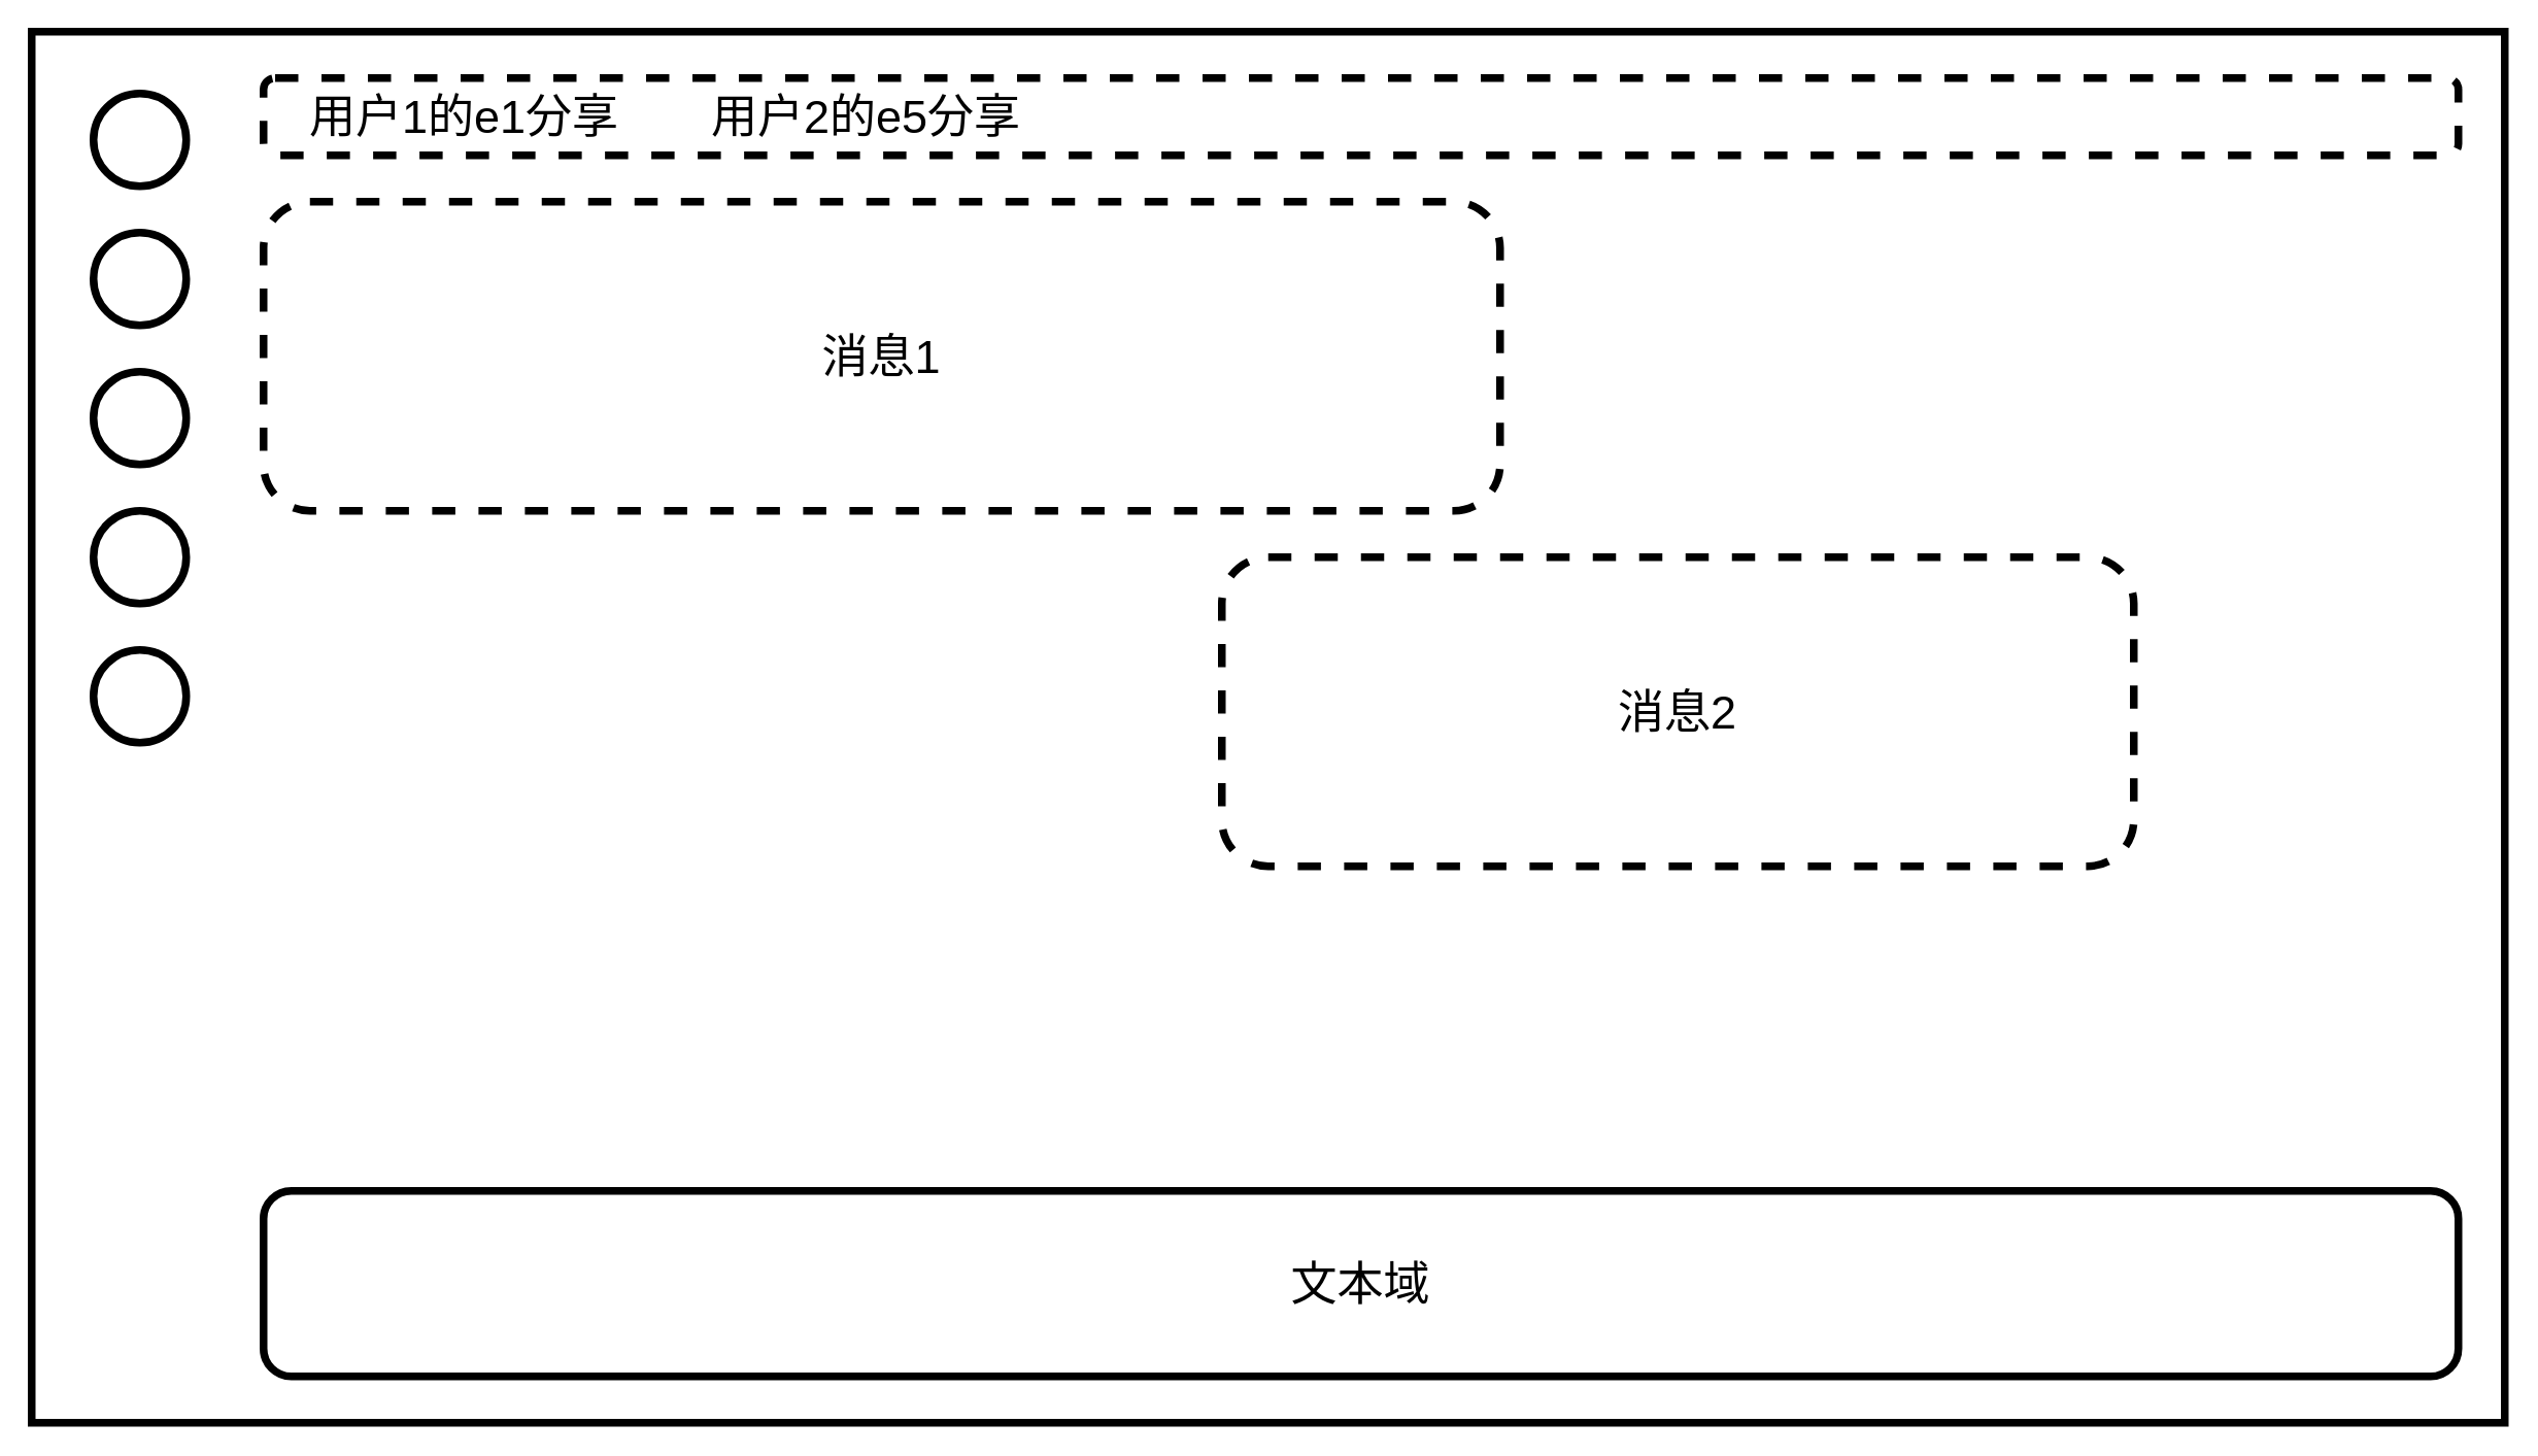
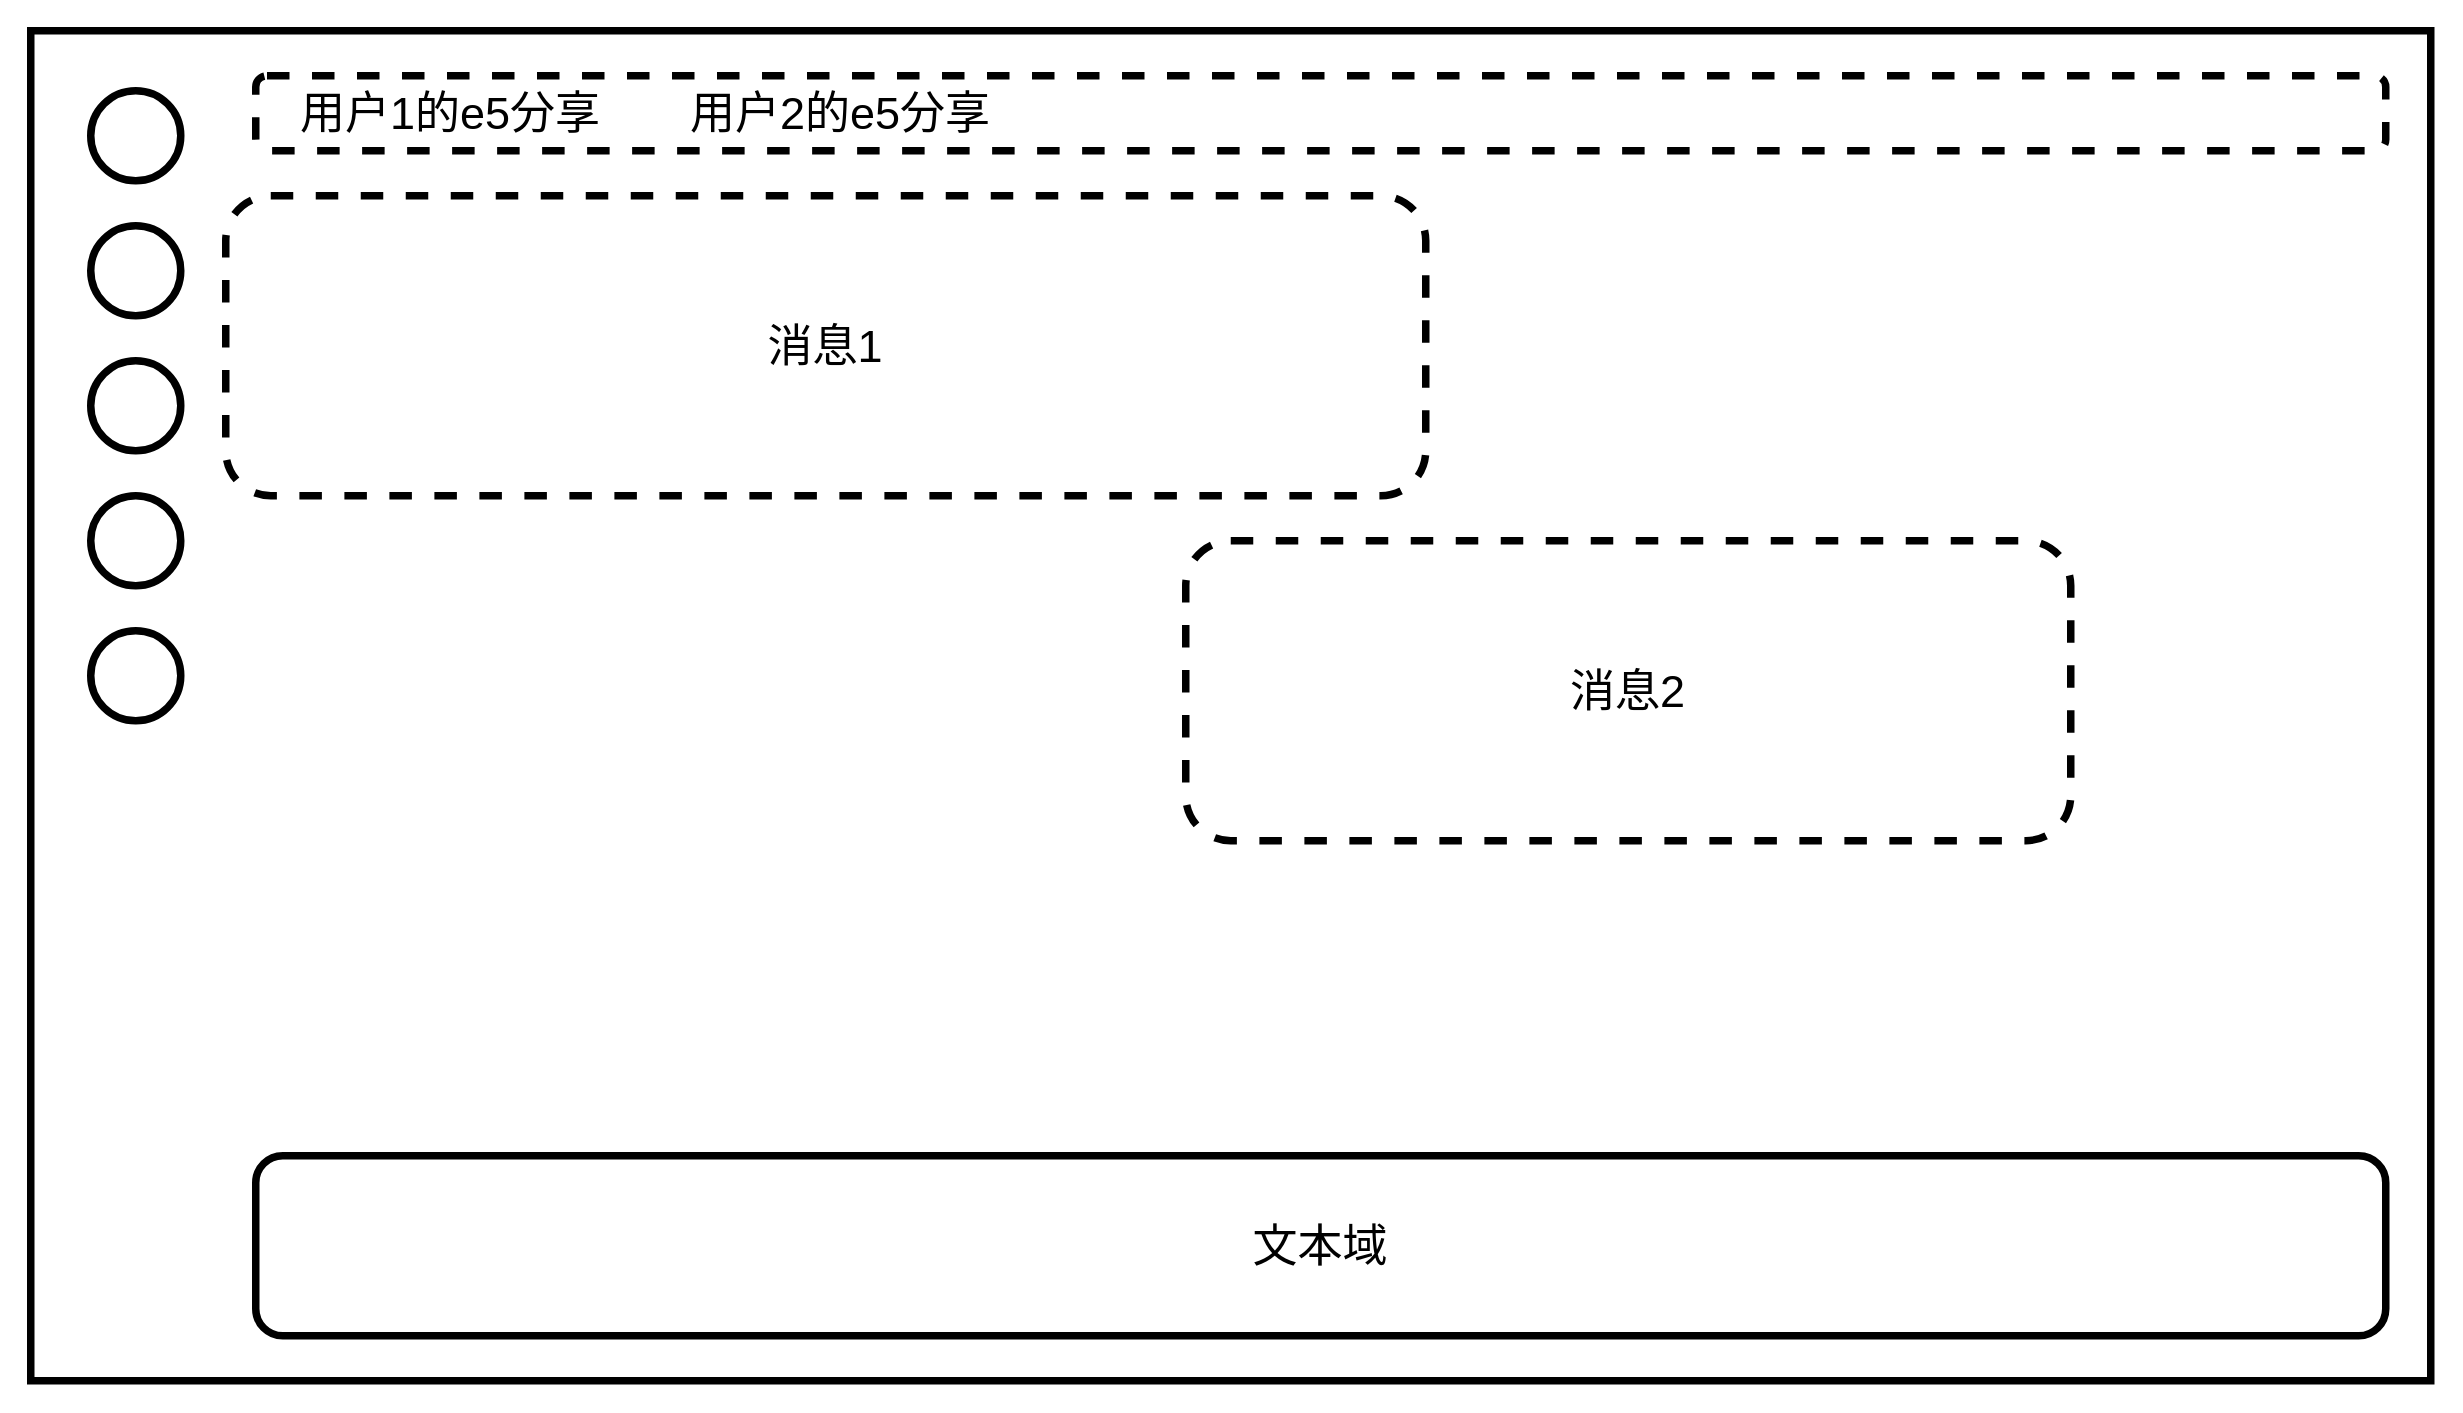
  <mxCell id="0" />
  <mxCell id="1" parent="0" />
  <mxCell id="2" value="" style="rounded=0;whiteSpace=wrap;html=1;strokeColor=default;strokeWidth=5;fontFamily=Helvetica;fontSize=12;fontColor=default;fillColor=default;align=left;" parent="1" vertex="1"><mxGeometry x="20" y="20" width="1600" height="900" as="geometry" /></mxCell>
  <mxCell id="3" value="" style="ellipse;whiteSpace=wrap;html=1;aspect=fixed;rounded=1;strokeColor=default;strokeWidth=5;fontFamily=Helvetica;fontSize=30;fontColor=default;fillColor=default;" parent="1" vertex="1"><mxGeometry x="60" y="60" width="60" height="60" as="geometry" /></mxCell>
  <mxCell id="4" value="" style="ellipse;whiteSpace=wrap;html=1;aspect=fixed;rounded=1;strokeColor=default;strokeWidth=5;fontFamily=Helvetica;fontSize=30;fontColor=default;fillColor=default;" parent="1" vertex="1"><mxGeometry x="60" y="150" width="60" height="60" as="geometry" /></mxCell>
  <mxCell id="5" value="" style="ellipse;whiteSpace=wrap;html=1;aspect=fixed;rounded=1;strokeColor=default;strokeWidth=5;fontFamily=Helvetica;fontSize=30;fontColor=default;fillColor=default;" parent="1" vertex="1"><mxGeometry x="60" y="240" width="60" height="60" as="geometry" /></mxCell>
  <mxCell id="6" value="" style="ellipse;whiteSpace=wrap;html=1;aspect=fixed;rounded=1;strokeColor=default;strokeWidth=5;fontFamily=Helvetica;fontSize=30;fontColor=default;fillColor=default;" parent="1" vertex="1"><mxGeometry x="60" y="330" width="60" height="60" as="geometry" /></mxCell>
  <mxCell id="7" value="" style="ellipse;whiteSpace=wrap;html=1;aspect=fixed;rounded=1;strokeColor=default;strokeWidth=5;fontFamily=Helvetica;fontSize=30;fontColor=default;fillColor=default;" parent="1" vertex="1"><mxGeometry x="60" y="420" width="60" height="60" as="geometry" /></mxCell>
  <mxCell id="8" value="" style="rounded=1;whiteSpace=wrap;html=1;fontSize=30;strokeWidth=5;dashed=1;" vertex="1" parent="1"><mxGeometry x="170" y="50" width="1420" height="50" as="geometry" /></mxCell>
- <mxCell id="9" value="&lt;font style=&quot;font-size: 30px;&quot;&gt;用户1的e1分享&lt;/font&gt;" style="text;html=1;strokeColor=none;fillColor=none;align=center;verticalAlign=middle;whiteSpace=wrap;rounded=0;" vertex="1" parent="1"><mxGeometry x="180" y="60" width="240" height="30" as="geometry" /></mxCell>
+ <mxCell id="9" value="&lt;font style=&quot;font-size: 30px;&quot;&gt;用户1的e5分享&lt;/font&gt;" style="text;html=1;strokeColor=none;fillColor=none;align=center;verticalAlign=middle;whiteSpace=wrap;rounded=0;" vertex="1" parent="1"><mxGeometry x="180" y="60" width="240" height="30" as="geometry" /></mxCell>
  <mxCell id="10" style="edgeStyle=orthogonalEdgeStyle;rounded=0;orthogonalLoop=1;jettySize=auto;html=1;exitX=0.5;exitY=1;exitDx=0;exitDy=0;fontSize=30;" edge="1" parent="1" source="8" target="8"><mxGeometry relative="1" as="geometry" /></mxCell>
  <mxCell id="11" value="&lt;font style=&quot;font-size: 30px;&quot;&gt;用户2的e5分享&lt;/font&gt;" style="text;html=1;strokeColor=none;fillColor=none;align=center;verticalAlign=middle;whiteSpace=wrap;rounded=0;" vertex="1" parent="1"><mxGeometry x="440" y="60" width="240" height="30" as="geometry" /></mxCell>
  <mxCell id="12" value="文本域" style="rounded=1;whiteSpace=wrap;html=1;fontSize=30;strokeWidth=5;dashed=0;" vertex="1" parent="1"><mxGeometry x="170" y="770" width="1420" height="120" as="geometry" /></mxCell>
- <mxCell id="13" value="消息1" style="rounded=1;whiteSpace=wrap;html=1;dashed=1;strokeWidth=5;fontSize=30;" vertex="1" parent="1"><mxGeometry x="170" y="130" width="800" height="200" as="geometry" /></mxCell>
+ <mxCell id="13" value="消息1" style="rounded=1;whiteSpace=wrap;html=1;dashed=1;strokeWidth=5;fontSize=30;" vertex="1" parent="1"><mxGeometry x="150" y="130" width="800" height="200" as="geometry" /></mxCell>
  <mxCell id="14" value="消息2" style="rounded=1;whiteSpace=wrap;html=1;dashed=1;strokeWidth=5;fontSize=30;" vertex="1" parent="1"><mxGeometry x="790" y="360" width="590" height="200" as="geometry" /></mxCell>
